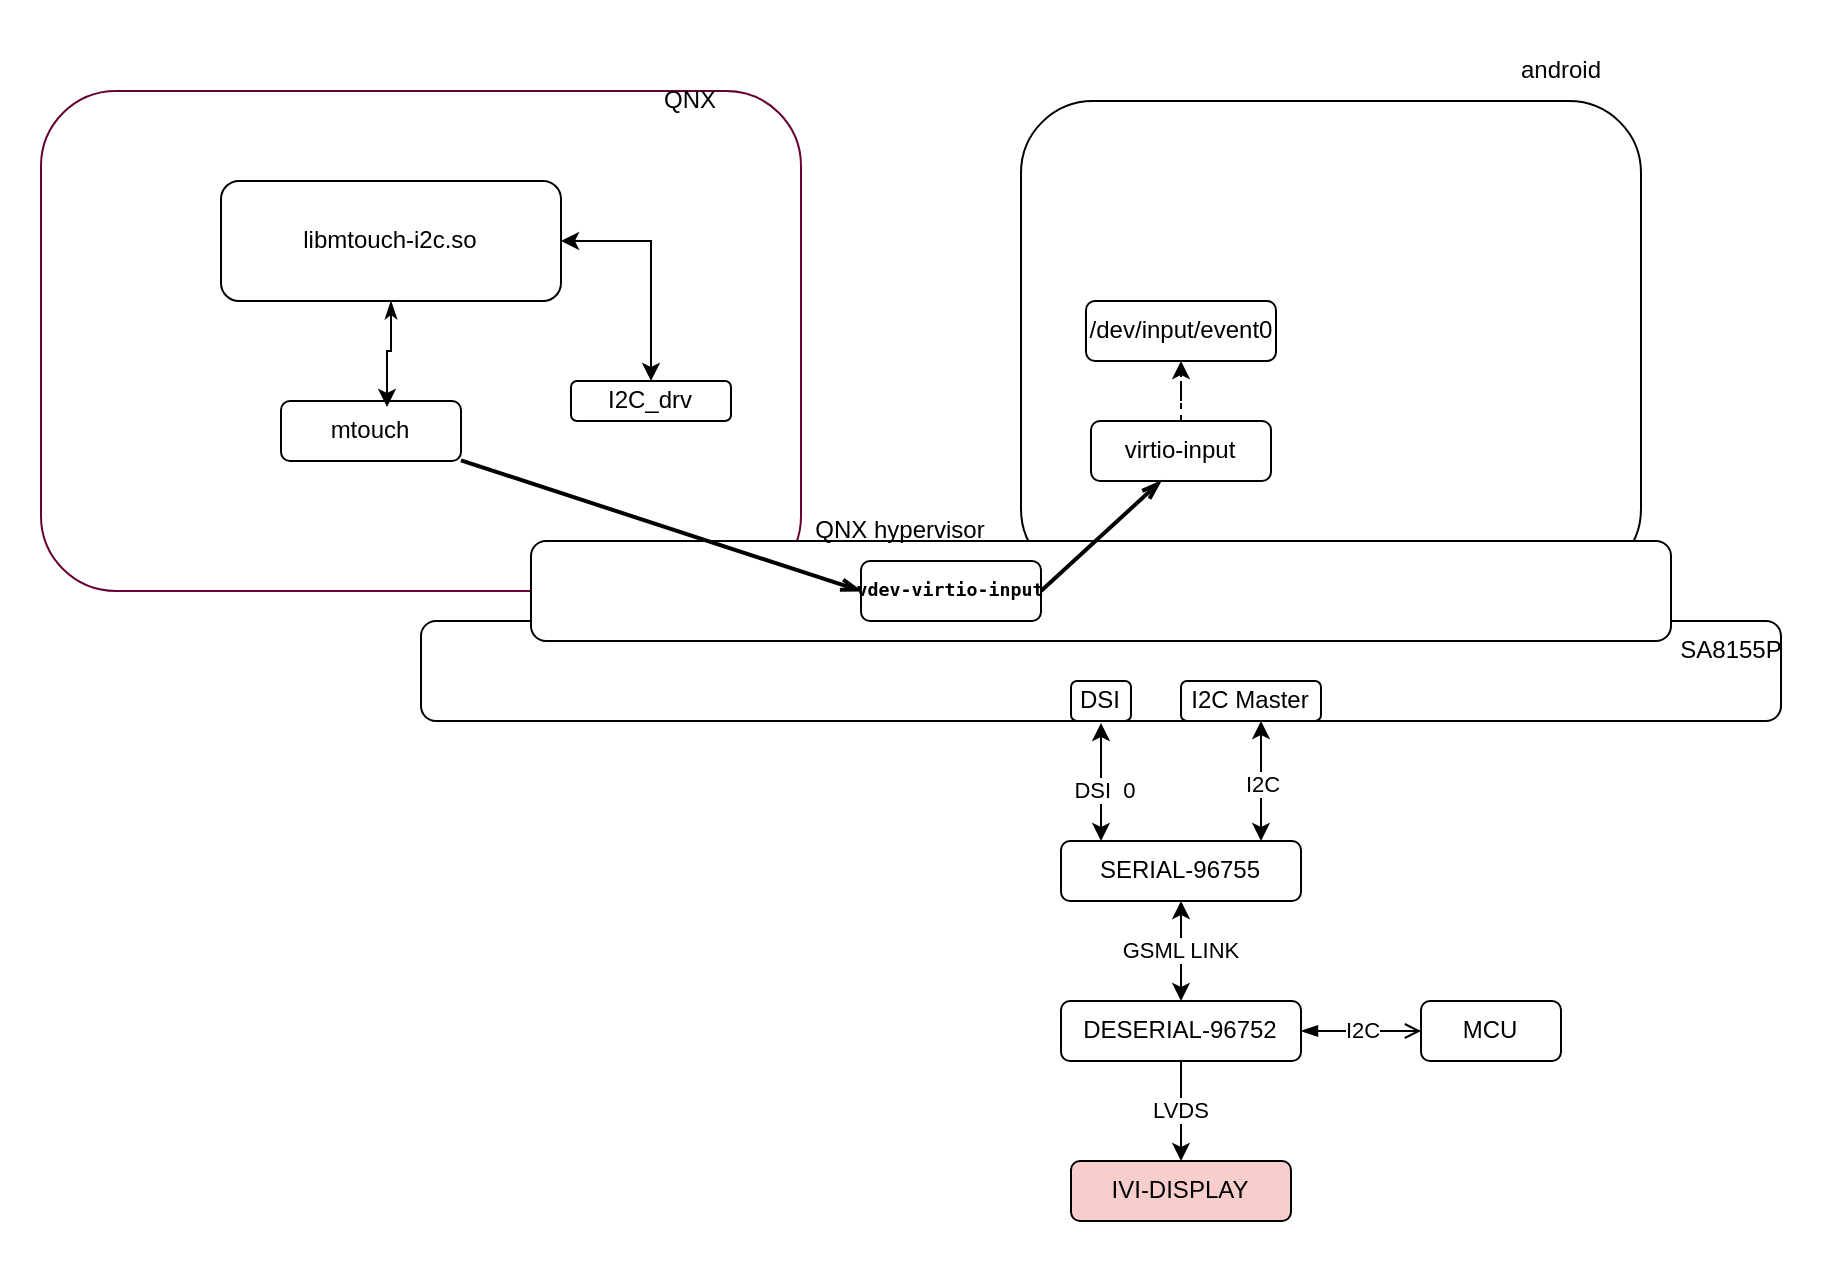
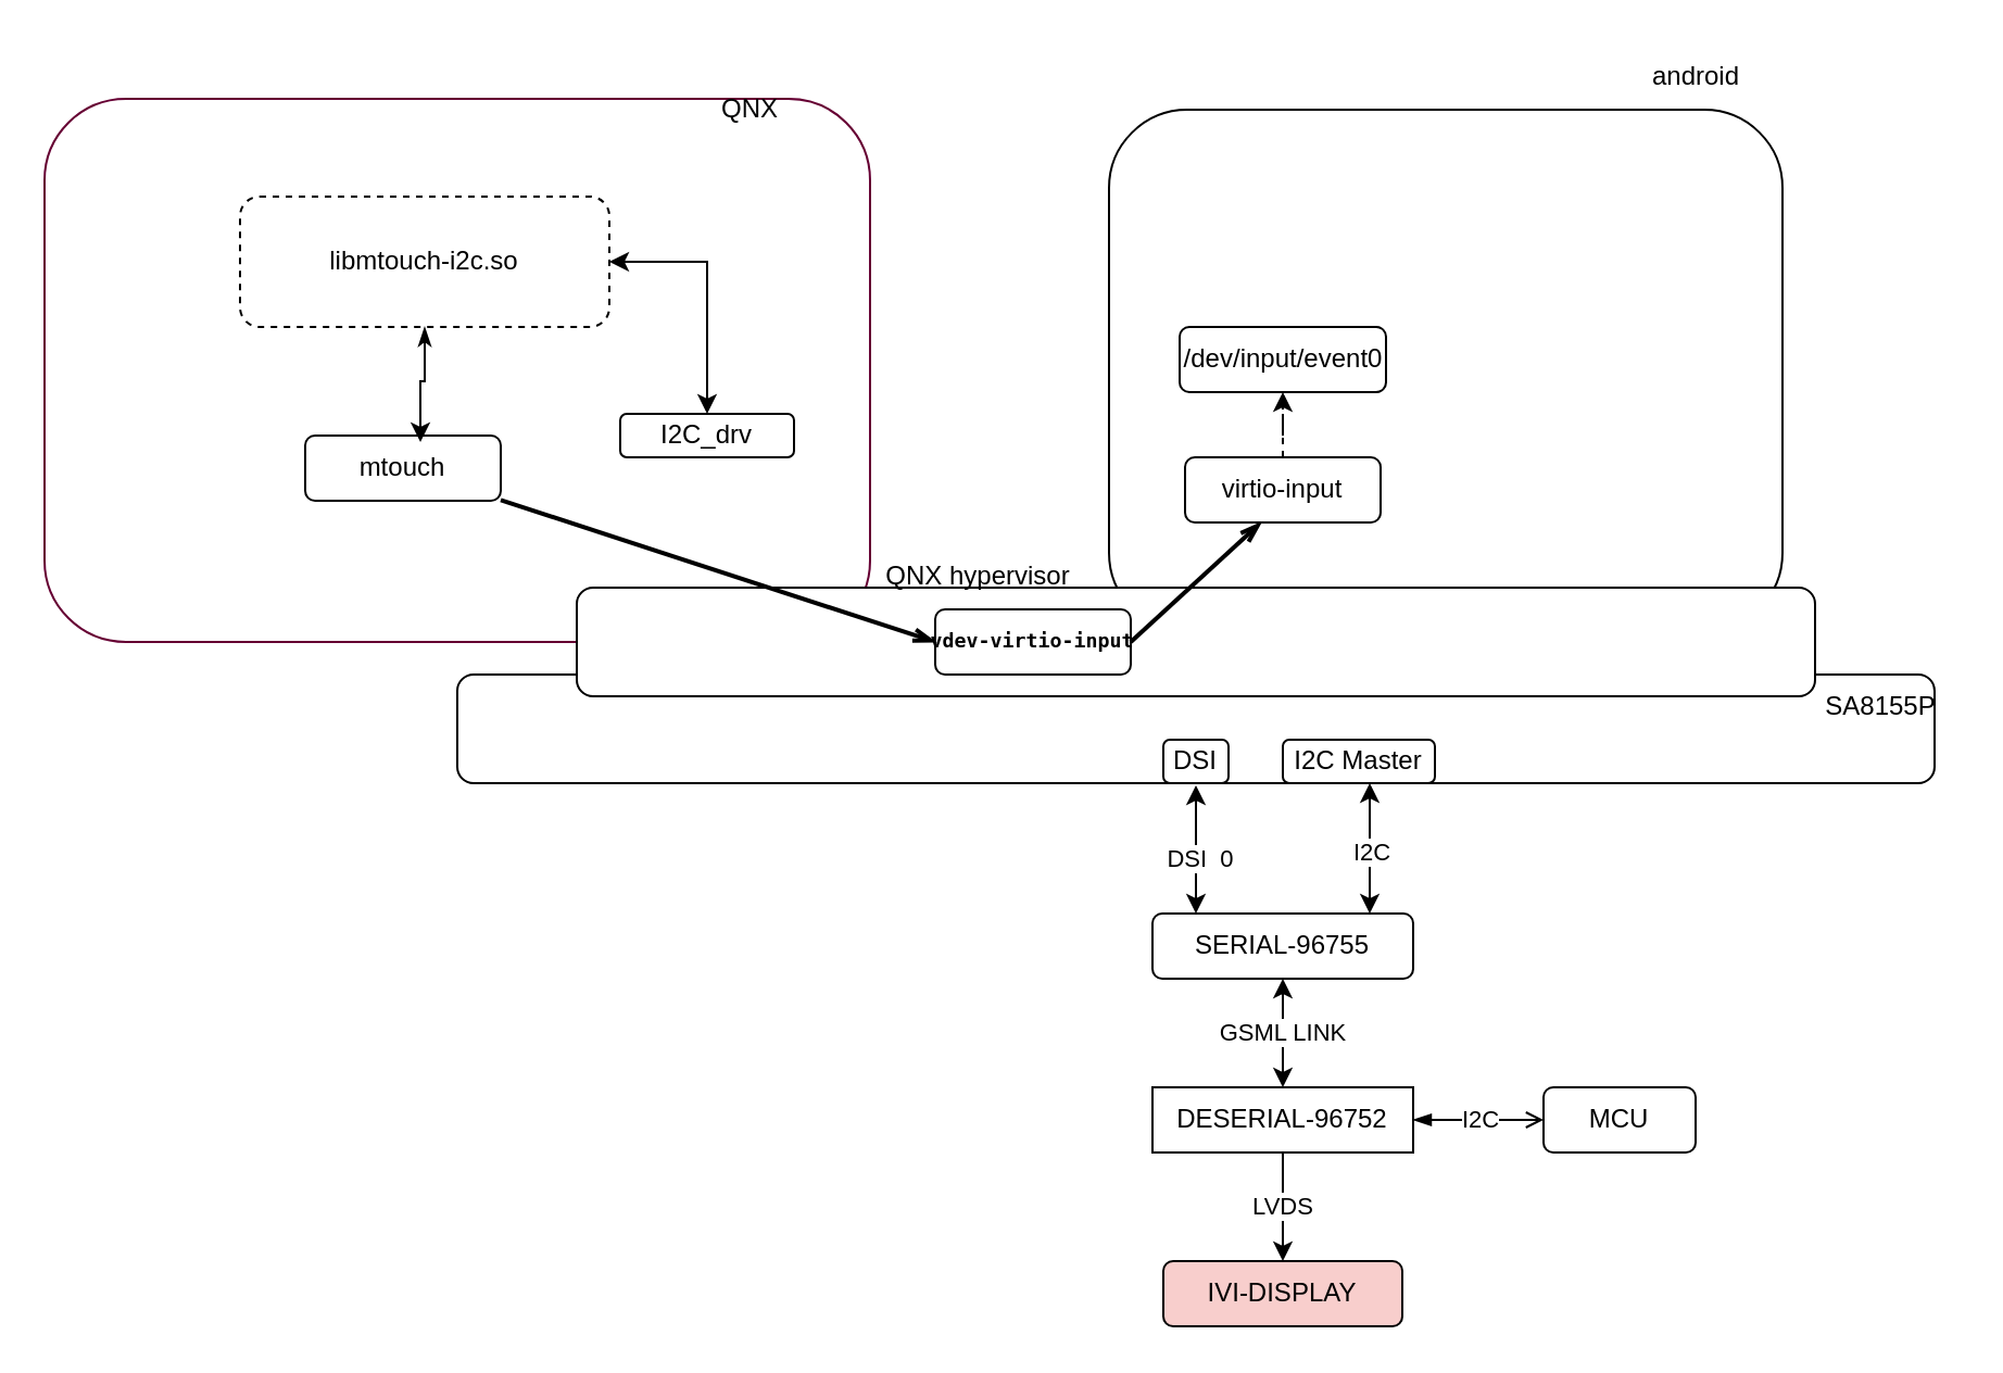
  <mxCell id="0" />
  <mxCell id="1" parent="0" />
  <mxCell id="2" value="" style="rounded=1;whiteSpace=wrap;html=1;fillColor=none;" parent="1" vertex="1"><mxGeometry x="510" y="50" width="310" height="240" as="geometry" /></mxCell>
  <mxCell id="3" value="" style="rounded=1;whiteSpace=wrap;html=1;" parent="1" vertex="1"><mxGeometry x="210" y="310" width="680" height="50" as="geometry" /></mxCell>
  <mxCell id="4" value="" style="rounded=1;whiteSpace=wrap;html=1;fillColor=none;strokeColor=#660033;" parent="1" vertex="1"><mxGeometry x="20" y="45" width="380" height="250" as="geometry" /></mxCell>
  <mxCell id="5" value="" style="rounded=1;whiteSpace=wrap;html=1;" parent="1" vertex="1"><mxGeometry x="265" y="270" width="570" height="50" as="geometry" /></mxCell>
  <mxCell id="6" value="SERIAL-96755" style="rounded=1;whiteSpace=wrap;html=1;" parent="1" vertex="1"><mxGeometry x="530" y="420" width="120" height="30" as="geometry" /></mxCell>
  <mxCell id="7" style="edgeStyle=orthogonalEdgeStyle;rounded=0;orthogonalLoop=1;jettySize=auto;html=1;entryX=0;entryY=0.5;entryDx=0;entryDy=0;startArrow=blockThin;startFill=1;endArrow=open;" parent="1" source="9" target="10" edge="1"><mxGeometry relative="1" as="geometry" /></mxCell>
  <mxCell id="8" value="I2C" style="edgeLabel;html=1;align=center;verticalAlign=middle;resizable=0;points=[];" parent="7" vertex="1" connectable="0"><mxGeometry x="-0.014" y="1" relative="1" as="geometry"><mxPoint as="offset" /></mxGeometry></mxCell>
- <mxCell id="9" value="DESERIAL-96752" style="rounded=1;whiteSpace=wrap;html=1;" parent="1" vertex="1"><mxGeometry x="530" y="500" width="120" height="30" as="geometry" /></mxCell>
+ <mxCell id="9" value="DESERIAL-96752" style="whiteSpace=wrap;html=1;rounded=0;" parent="1" vertex="1"><mxGeometry x="530" y="500" width="120" height="30" as="geometry" /></mxCell>
  <mxCell id="10" value="MCU" style="rounded=1;whiteSpace=wrap;html=1;" parent="1" vertex="1"><mxGeometry x="710" y="500" width="70" height="30" as="geometry" /></mxCell>
  <mxCell id="11" style="edgeStyle=orthogonalEdgeStyle;rounded=0;orthogonalLoop=1;jettySize=auto;html=1;entryX=0.5;entryY=1;entryDx=0;entryDy=0;startArrow=classic;startFill=1;endArrow=none;endFill=0;" parent="1" source="13" target="9" edge="1"><mxGeometry relative="1" as="geometry" /></mxCell>
  <mxCell id="12" value="LVDS" style="edgeLabel;html=1;align=center;verticalAlign=middle;resizable=0;points=[];" parent="11" vertex="1" connectable="0"><mxGeometry x="0.048" y="1" relative="1" as="geometry"><mxPoint as="offset" /></mxGeometry></mxCell>
  <mxCell id="13" value="IVI-DISPLAY" style="rounded=1;whiteSpace=wrap;html=1;fillColor=#f8cecc;" parent="1" vertex="1"><mxGeometry x="535" y="580" width="110" height="30" as="geometry" /></mxCell>
  <mxCell id="14" value="" style="endArrow=classic;startArrow=classic;html=1;rounded=0;exitX=0.5;exitY=0;exitDx=0;exitDy=0;entryX=0.5;entryY=1;entryDx=0;entryDy=0;" parent="1" source="9" target="6" edge="1"><mxGeometry width="50" height="50" relative="1" as="geometry"><mxPoint x="550" y="510" as="sourcePoint" /><mxPoint x="600" y="460" as="targetPoint" /></mxGeometry></mxCell>
  <mxCell id="15" value="GSML LINK" style="edgeLabel;html=1;align=center;verticalAlign=middle;resizable=0;points=[];" parent="14" vertex="1" connectable="0"><mxGeometry x="0.04" y="1" relative="1" as="geometry"><mxPoint as="offset" /></mxGeometry></mxCell>
  <mxCell id="16" value="" style="endArrow=classic;startArrow=classic;html=1;rounded=0;exitX=0.5;exitY=0;exitDx=0;exitDy=0;" parent="1" edge="1"><mxGeometry width="50" height="50" relative="1" as="geometry"><mxPoint x="550" y="420" as="sourcePoint" /><mxPoint x="550" y="361" as="targetPoint" /></mxGeometry></mxCell>
  <mxCell id="17" value="DSI&amp;nbsp; 0" style="edgeLabel;html=1;align=center;verticalAlign=middle;resizable=0;points=[];" parent="16" vertex="1" connectable="0"><mxGeometry x="-0.168" y="-8" relative="1" as="geometry"><mxPoint x="-7" y="-1" as="offset" /></mxGeometry></mxCell>
  <mxCell id="18" value="" style="endArrow=classic;startArrow=classic;html=1;rounded=0;exitX=0.75;exitY=0;exitDx=0;exitDy=0;" parent="1" edge="1"><mxGeometry width="50" height="50" relative="1" as="geometry"><mxPoint x="630" y="420" as="sourcePoint" /><mxPoint x="630" y="360" as="targetPoint" /></mxGeometry></mxCell>
  <mxCell id="19" value="I2C" style="edgeLabel;html=1;align=center;verticalAlign=middle;resizable=0;points=[];" parent="18" vertex="1" connectable="0"><mxGeometry x="-0.024" relative="1" as="geometry"><mxPoint as="offset" /></mxGeometry></mxCell>
  <mxCell id="20" value="SA8155P" style="text;html=1;align=center;verticalAlign=middle;resizable=0;points=[];autosize=1;strokeColor=none;fillColor=none;" parent="1" vertex="1"><mxGeometry x="830" y="310" width="70" height="30" as="geometry" /></mxCell>
  <mxCell id="21" value="DSI" style="rounded=1;whiteSpace=wrap;html=1;" parent="1" vertex="1"><mxGeometry x="535" y="340" width="30" height="20" as="geometry" /></mxCell>
  <mxCell id="22" value="I2C Master" style="rounded=1;whiteSpace=wrap;html=1;" parent="1" vertex="1"><mxGeometry x="590" y="340" width="70" height="20" as="geometry" /></mxCell>
  <mxCell id="23" value="QNX" style="text;html=1;align=center;verticalAlign=middle;whiteSpace=wrap;rounded=0;fontColor=#020303;" parent="1" vertex="1"><mxGeometry x="325" y="40" width="40" height="20" as="geometry" /></mxCell>
  <mxCell id="24" value="QNX hypervisor" style="text;html=1;align=center;verticalAlign=middle;whiteSpace=wrap;rounded=0;" parent="1" vertex="1"><mxGeometry x="400" y="250" width="100" height="30" as="geometry" /></mxCell>
  <mxCell id="25" value="I2C_drv" style="rounded=1;whiteSpace=wrap;html=1;" parent="1" vertex="1"><mxGeometry x="285" y="190" width="80" height="20" as="geometry" /></mxCell>
  <mxCell id="26" value="mtouch" style="rounded=1;whiteSpace=wrap;html=1;" parent="1" vertex="1"><mxGeometry y="200" width="90" height="30" as="geometry" x="140" /></mxCell>
  <mxCell id="27" style="edgeStyle=orthogonalEdgeStyle;rounded=0;orthogonalLoop=1;jettySize=auto;html=1;dashed=1;" parent="1" source="28" target="32" edge="1"><mxGeometry relative="1" as="geometry" /></mxCell>
  <mxCell id="28" value="virtio-input" style="rounded=1;whiteSpace=wrap;html=1;" parent="1" vertex="1"><mxGeometry x="545" y="210" width="90" height="30" as="geometry" /></mxCell>
  <mxCell id="29" value="&lt;pre&gt;&lt;h5 style=&quot;background-color: rgba(0, 0, 0, 0); font-family: Consolas, monospace-fallback, &amp;quot;monospace&amp;quot;;&quot;&gt;vdev-virtio-&lt;span style=&quot;font-weight: bold;&quot;&gt;input&lt;/span&gt;&lt;/h5&gt;&lt;/pre&gt;" style="rounded=1;whiteSpace=wrap;html=1;fontSize=11;" parent="1" vertex="1"><mxGeometry x="430" y="280" width="90" height="30" as="geometry" /></mxCell>
  <mxCell id="30" value="" style="endArrow=none;html=1;strokeWidth=2;rounded=0;exitX=0;exitY=0.5;exitDx=0;exitDy=0;endFill=0;startArrow=openThin;startFill=0;" parent="1" source="29" target="26" edge="1"><mxGeometry width="50" height="50" relative="1" as="geometry"><mxPoint x="100" y="200" as="sourcePoint" /><mxPoint x="150" y="150" as="targetPoint" /></mxGeometry></mxCell>
  <mxCell id="31" value="" style="endArrow=openThin;html=1;strokeWidth=2;rounded=0;exitX=1;exitY=0.5;exitDx=0;exitDy=0;endFill=0;" parent="1" source="29" edge="1"><mxGeometry width="50" height="50" relative="1" as="geometry"><mxPoint x="530" y="290" as="sourcePoint" /><mxPoint x="580" y="240" as="targetPoint" /></mxGeometry></mxCell>
  <mxCell id="32" value="/dev/input/event0" style="rounded=1;whiteSpace=wrap;html=1;" parent="1" vertex="1"><mxGeometry x="542.5" y="150" width="95" height="30" as="geometry" /></mxCell>
  <mxCell id="33" value="android" style="text;html=1;align=center;verticalAlign=middle;resizable=0;points=[];autosize=1;strokeColor=none;fillColor=none;" parent="1" vertex="1"><mxGeometry x="750" y="20" width="60" height="30" as="geometry" /></mxCell>
  <mxCell id="34" style="edgeStyle=orthogonalEdgeStyle;rounded=0;orthogonalLoop=1;jettySize=auto;html=1;exitX=1;exitY=0.5;exitDx=0;exitDy=0;entryX=0.5;entryY=0;entryDx=0;entryDy=0;startArrow=classic;startFill=1;" edge="1" parent="1" source="35" target="25"><mxGeometry relative="1" as="geometry" /></mxCell>
- <mxCell id="35" value="libmtouch-i2c.so" style="rounded=1;whiteSpace=wrap;html=1;" vertex="1" parent="1"><mxGeometry x="110" y="90" width="170" height="60" as="geometry" /></mxCell>
+ <mxCell id="35" value="libmtouch-i2c.so" style="rounded=1;whiteSpace=wrap;html=1;dashed=1;" vertex="1" parent="1"><mxGeometry x="110" y="90" width="170" height="60" as="geometry" /></mxCell>
  <mxCell id="36" style="edgeStyle=orthogonalEdgeStyle;rounded=0;orthogonalLoop=1;jettySize=auto;html=1;entryX=0.589;entryY=0.1;entryDx=0;entryDy=0;entryPerimeter=0;startArrow=classicThin;startFill=1;" edge="1" parent="1" source="35" target="26"><mxGeometry relative="1" as="geometry" /></mxCell>
